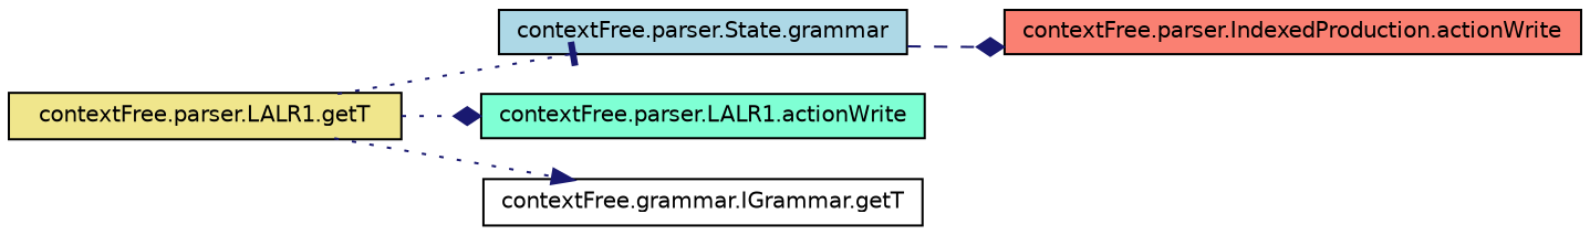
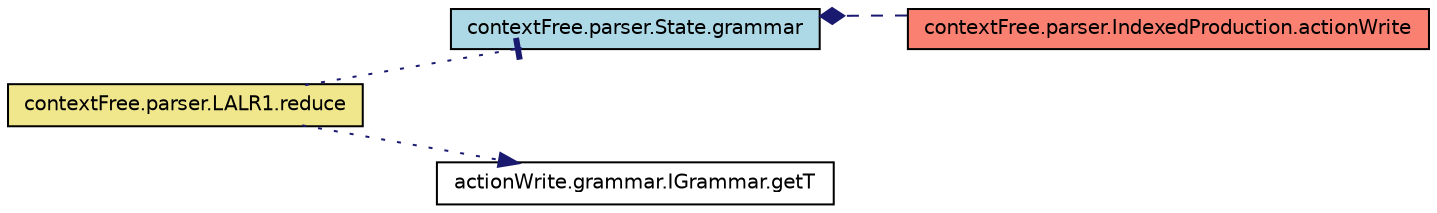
  digraph {
    rankdir=LR
    node [color=black fontname=Helvetica fontsize=10 shape=record style=filled]
    edge [arrowhead=diamond color=midnightblue fontname=Helvetica fontsize=10 labelfontname=Helvetica labelfontsize=10 style=dotted]
-   n1 [fillcolor=khaki fontcolor=black height=0.2 label="contextFree.parser.LALR1.getT" width=0.4]
+   n1 [fillcolor=khaki fontcolor=black height=0.2 label="contextFree.parser.LALR1.reduce" width=0.4]
    n2 [fillcolor=lightblue height=0.2 label="contextFree.parser.State.grammar" width=0.4]
-   n3 [fillcolor=aquamarine height=0.2 label="contextFree.parser.LALR1.actionWrite" width=0.4]
-   n4 [fillcolor=white height=0.2 label="contextFree.grammar.IGrammar.getT" width=0.4]
+   n4 [fillcolor=white height=0.2 label="actionWrite.grammar.IGrammar.getT" width=0.4]
    n5 [fillcolor=salmon height=0.2 label="contextFree.parser.IndexedProduction.actionWrite" width=0.4]
    n1 -> n2 [arrowhead=tee]
-   n1 -> n3
    n1 -> n4 [arrowhead=normal]
-   n2 -> n5 [style=dashed]
+   n5 -> n2 [style=dashed]
  }
